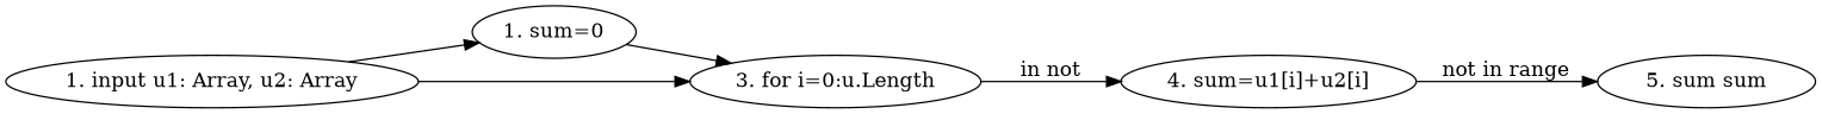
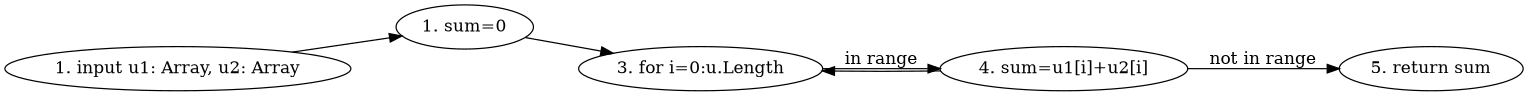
  digraph {
    rankdir=LR
    n1 [label="1. input u1: Array, u2: Array"]
    n2 [label="1. sum=0"]
    n3 [label="3. for i=0:u.Length"]
    n4 [label="4. sum=u1[i]+u2[i]"]
-   n5 [label="5. sum sum"]
+   n5 [label="5. return sum"]
    n1 -> n2
    n2 -> n3
-   n3 -> n4 [label="in not"]
-   n1 -> n3
+   n3 -> n4 [label="in range"]
+   n4 -> n3
    n4 -> n5 [label="not in range"]
  }
